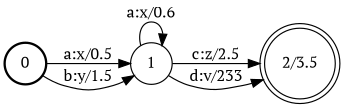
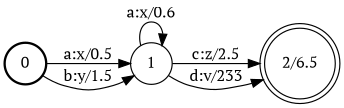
  digraph {
    nodesep=0.25
    rankdir=LR
    ranksep=0.4
    fontname="PT Serif"
    node [fontsize=14 shape=circle style=solid fontname="PT Serif"]
    edge [fontsize=14 fontname="PT Serif"]
    n1 [label=0 style=bold]
    n2 [label=1]
-   n3 [label="2/3.5" shape=doublecircle]
+   n3 [label="2/6.5" shape=doublecircle]
    n1 -> n2 [label="a:x/0.5"]
    n1 -> n2 [label="b:y/1.5"]
    n2 -> n2 [label="a:x/0.6"]
    n2 -> n3 [label="c:z/2.5"]
    n2 -> n3 [label="d:v/233"]
  }
